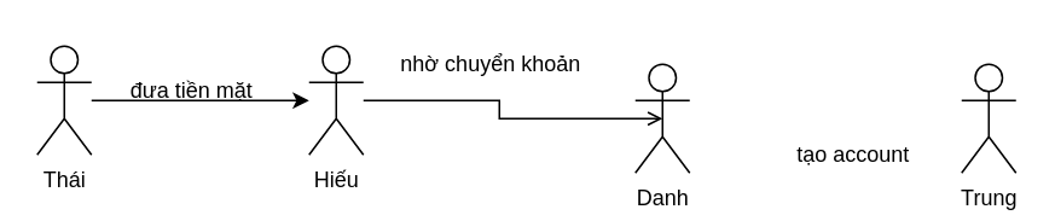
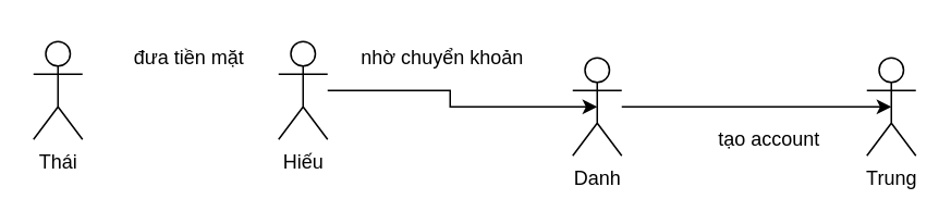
  <mxCell id="0" />
  <mxCell id="1" parent="0" />
- <mxCell id="2" style="edgeStyle=orthogonalEdgeStyle;rounded=0;orthogonalLoop=1;jettySize=auto;html=1;" edge="1" parent="1" source="3" target="5"><mxGeometry relative="1" as="geometry" /></mxCell>
  <mxCell id="3" value="Thái" style="shape=umlActor;verticalLabelPosition=bottom;verticalAlign=top;html=1;outlineConnect=0;" vertex="1" parent="1"><mxGeometry x="20" y="25" width="30" height="60" as="geometry" /></mxCell>
- <mxCell id="4" style="edgeStyle=orthogonalEdgeStyle;rounded=0;orthogonalLoop=1;jettySize=auto;html=1;entryX=0.5;entryY=0.5;entryDx=0;entryDy=0;entryPerimeter=0;endArrow=open;" edge="1" parent="1" source="5" target="7"><mxGeometry relative="1" as="geometry" /></mxCell>
+ <mxCell id="4" style="edgeStyle=orthogonalEdgeStyle;rounded=0;orthogonalLoop=1;jettySize=auto;html=1;entryX=0.5;entryY=0.5;entryDx=0;entryDy=0;entryPerimeter=0;" edge="1" parent="1" source="5" target="7"><mxGeometry relative="1" as="geometry" /></mxCell>
  <mxCell id="5" value="Hiếu" style="shape=umlActor;verticalLabelPosition=bottom;verticalAlign=top;html=1;outlineConnect=0;" vertex="1" parent="1"><mxGeometry x="170" y="25" width="30" height="60" as="geometry" /></mxCell>
+ <mxCell id="6" style="edgeStyle=orthogonalEdgeStyle;rounded=0;orthogonalLoop=1;jettySize=auto;html=1;entryX=0.5;entryY=0.5;entryDx=0;entryDy=0;entryPerimeter=0;" edge="1" parent="1" source="7" target="8"><mxGeometry relative="1" as="geometry" /></mxCell>
  <mxCell id="7" value="Danh" style="shape=umlActor;verticalLabelPosition=bottom;verticalAlign=top;html=1;outlineConnect=0;" vertex="1" parent="1"><mxGeometry x="350" y="35" width="30" height="60" as="geometry" /></mxCell>
  <mxCell id="8" value="Trung" style="shape=umlActor;verticalLabelPosition=bottom;verticalAlign=top;html=1;outlineConnect=0;" vertex="1" parent="1"><mxGeometry x="530" y="35" width="30" height="60" as="geometry" /></mxCell>
  <mxCell id="9" value="nhờ chuyển khoản" style="text;html=1;align=center;verticalAlign=middle;resizable=0;points=[];autosize=1;strokeColor=none;fillColor=none;" vertex="1" parent="1"><mxGeometry x="210" y="20" width="120" height="30" as="geometry" /></mxCell>
  <mxCell id="10" value="tạo account" style="text;html=1;align=center;verticalAlign=middle;resizable=0;points=[];autosize=1;strokeColor=none;fillColor=none;" vertex="1" parent="1"><mxGeometry x="425" y="70" width="90" height="30" as="geometry" /></mxCell>
- <mxCell id="11" value="đưa tiền mặt" style="text;html=1;align=center;verticalAlign=middle;resizable=0;points=[];autosize=1;strokeColor=none;fillColor=none;" vertex="1" parent="1"><mxGeometry x="60" y="35" width="90" height="30" as="geometry" /></mxCell>
+ <mxCell id="11" value="đưa tiền mặt" style="text;html=1;align=center;verticalAlign=middle;resizable=0;points=[];autosize=1;strokeColor=none;fillColor=none;" vertex="1" parent="1"><mxGeometry x="70" y="20" width="90" height="30" as="geometry" /></mxCell>
